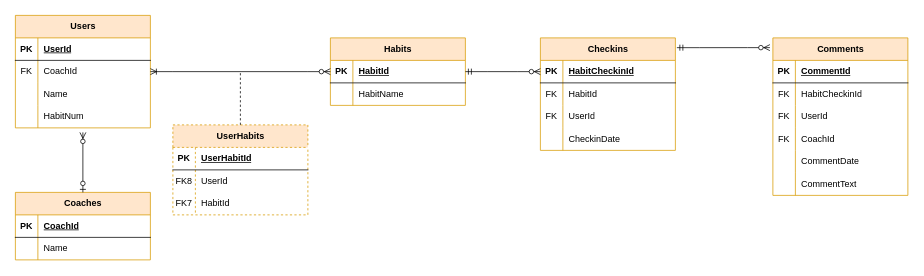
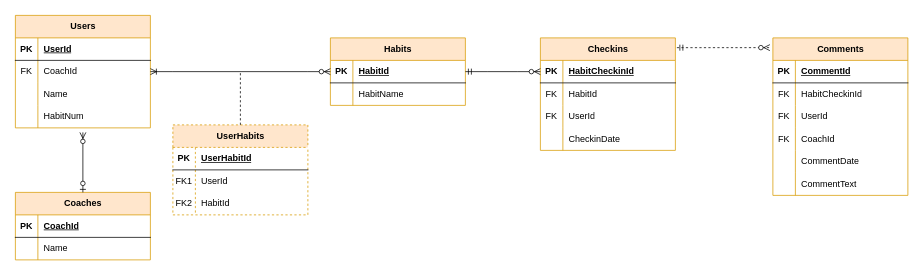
  <mxCell id="0" />
  <mxCell id="1" parent="0" />
  <mxCell id="2" value="Users" style="shape=table;startSize=30;container=1;collapsible=1;childLayout=tableLayout;fixedRows=1;rowLines=0;fontStyle=1;align=center;resizeLast=1;html=1;fillColor=#ffe6cc;strokeColor=#d79b00;" vertex="1" parent="1"><mxGeometry x="20" y="20" width="180" height="150" as="geometry"><mxRectangle x="70" y="210" width="70" height="30" as="alternateBounds" /></mxGeometry></mxCell>
  <mxCell id="3" value="" style="shape=tableRow;horizontal=0;startSize=0;swimlaneHead=0;swimlaneBody=0;fillColor=none;collapsible=0;dropTarget=0;points=[[0,0.5],[1,0.5]];portConstraint=eastwest;top=0;left=0;right=0;bottom=1;" vertex="1" parent="2"><mxGeometry y="30" width="180" height="30" as="geometry" /></mxCell>
  <mxCell id="4" value="PK" style="shape=partialRectangle;connectable=0;fillColor=none;top=0;left=0;bottom=0;right=0;fontStyle=1;overflow=hidden;whiteSpace=wrap;html=1;" vertex="1" parent="3"><mxGeometry width="30" height="30" as="geometry"><mxRectangle width="30" height="30" as="alternateBounds" /></mxGeometry></mxCell>
  <mxCell id="5" value="UserId" style="shape=partialRectangle;connectable=0;fillColor=none;top=0;left=0;bottom=0;right=0;align=left;spacingLeft=6;fontStyle=5;overflow=hidden;whiteSpace=wrap;html=1;" vertex="1" parent="3"><mxGeometry x="30" width="150" height="30" as="geometry"><mxRectangle width="150" height="30" as="alternateBounds" /></mxGeometry></mxCell>
  <mxCell id="6" value="" style="shape=tableRow;horizontal=0;startSize=0;swimlaneHead=0;swimlaneBody=0;fillColor=none;collapsible=0;dropTarget=0;points=[[0,0.5],[1,0.5]];portConstraint=eastwest;top=0;left=0;right=0;bottom=0;" vertex="1" parent="2"><mxGeometry y="60" width="180" height="30" as="geometry" /></mxCell>
  <mxCell id="7" value="FK" style="shape=partialRectangle;connectable=0;fillColor=none;top=0;left=0;bottom=0;right=0;editable=1;overflow=hidden;whiteSpace=wrap;html=1;" vertex="1" parent="6"><mxGeometry width="30" height="30" as="geometry"><mxRectangle width="30" height="30" as="alternateBounds" /></mxGeometry></mxCell>
  <mxCell id="8" value="CoachId" style="shape=partialRectangle;connectable=0;fillColor=none;top=0;left=0;bottom=0;right=0;align=left;spacingLeft=6;overflow=hidden;whiteSpace=wrap;html=1;" vertex="1" parent="6"><mxGeometry x="30" width="150" height="30" as="geometry"><mxRectangle width="150" height="30" as="alternateBounds" /></mxGeometry></mxCell>
  <mxCell id="9" value="" style="shape=tableRow;horizontal=0;startSize=0;swimlaneHead=0;swimlaneBody=0;fillColor=none;collapsible=0;dropTarget=0;points=[[0,0.5],[1,0.5]];portConstraint=eastwest;top=0;left=0;right=0;bottom=0;" vertex="1" parent="2"><mxGeometry y="90" width="180" height="30" as="geometry" /></mxCell>
  <mxCell id="10" value="" style="shape=partialRectangle;connectable=0;fillColor=none;top=0;left=0;bottom=0;right=0;editable=1;overflow=hidden;whiteSpace=wrap;html=1;" vertex="1" parent="9"><mxGeometry width="30" height="30" as="geometry"><mxRectangle width="30" height="30" as="alternateBounds" /></mxGeometry></mxCell>
  <mxCell id="11" value="Name" style="shape=partialRectangle;connectable=0;fillColor=none;top=0;left=0;bottom=0;right=0;align=left;spacingLeft=6;overflow=hidden;whiteSpace=wrap;html=1;" vertex="1" parent="9"><mxGeometry x="30" width="150" height="30" as="geometry"><mxRectangle width="150" height="30" as="alternateBounds" /></mxGeometry></mxCell>
  <mxCell id="12" value="" style="shape=tableRow;horizontal=0;startSize=0;swimlaneHead=0;swimlaneBody=0;fillColor=none;collapsible=0;dropTarget=0;points=[[0,0.5],[1,0.5]];portConstraint=eastwest;top=0;left=0;right=0;bottom=0;" vertex="1" parent="2"><mxGeometry y="120" width="180" height="30" as="geometry" /></mxCell>
  <mxCell id="13" value="" style="shape=partialRectangle;connectable=0;fillColor=none;top=0;left=0;bottom=0;right=0;editable=1;overflow=hidden;whiteSpace=wrap;html=1;" vertex="1" parent="12"><mxGeometry width="30" height="30" as="geometry"><mxRectangle width="30" height="30" as="alternateBounds" /></mxGeometry></mxCell>
  <mxCell id="14" value="HabitNum" style="shape=partialRectangle;connectable=0;fillColor=none;top=0;left=0;bottom=0;right=0;align=left;spacingLeft=6;overflow=hidden;whiteSpace=wrap;html=1;" vertex="1" parent="12"><mxGeometry x="30" width="150" height="30" as="geometry"><mxRectangle width="150" height="30" as="alternateBounds" /></mxGeometry></mxCell>
  <mxCell id="15" value="Coaches" style="shape=table;startSize=30;container=1;collapsible=1;childLayout=tableLayout;fixedRows=1;rowLines=0;fontStyle=1;align=center;resizeLast=1;html=1;fillColor=#ffe6cc;strokeColor=#d79b00;" vertex="1" parent="1"><mxGeometry x="20" y="256" width="180" height="90" as="geometry" /></mxCell>
  <mxCell id="16" value="" style="shape=tableRow;horizontal=0;startSize=0;swimlaneHead=0;swimlaneBody=0;fillColor=none;collapsible=0;dropTarget=0;points=[[0,0.5],[1,0.5]];portConstraint=eastwest;top=0;left=0;right=0;bottom=1;" vertex="1" parent="15"><mxGeometry y="30" width="180" height="30" as="geometry" /></mxCell>
  <mxCell id="17" value="PK" style="shape=partialRectangle;connectable=0;fillColor=none;top=0;left=0;bottom=0;right=0;fontStyle=1;overflow=hidden;whiteSpace=wrap;html=1;" vertex="1" parent="16"><mxGeometry width="30" height="30" as="geometry"><mxRectangle width="30" height="30" as="alternateBounds" /></mxGeometry></mxCell>
  <mxCell id="18" value="CoachId" style="shape=partialRectangle;connectable=0;fillColor=none;top=0;left=0;bottom=0;right=0;align=left;spacingLeft=6;fontStyle=5;overflow=hidden;whiteSpace=wrap;html=1;" vertex="1" parent="16"><mxGeometry x="30" width="150" height="30" as="geometry"><mxRectangle width="150" height="30" as="alternateBounds" /></mxGeometry></mxCell>
  <mxCell id="19" value="" style="shape=tableRow;horizontal=0;startSize=0;swimlaneHead=0;swimlaneBody=0;fillColor=none;collapsible=0;dropTarget=0;points=[[0,0.5],[1,0.5]];portConstraint=eastwest;top=0;left=0;right=0;bottom=0;" vertex="1" parent="15"><mxGeometry y="60" width="180" height="30" as="geometry" /></mxCell>
  <mxCell id="20" value="" style="shape=partialRectangle;connectable=0;fillColor=none;top=0;left=0;bottom=0;right=0;editable=1;overflow=hidden;whiteSpace=wrap;html=1;" vertex="1" parent="19"><mxGeometry width="30" height="30" as="geometry"><mxRectangle width="30" height="30" as="alternateBounds" /></mxGeometry></mxCell>
  <mxCell id="21" value="Name" style="shape=partialRectangle;connectable=0;fillColor=none;top=0;left=0;bottom=0;right=0;align=left;spacingLeft=6;overflow=hidden;whiteSpace=wrap;html=1;" vertex="1" parent="19"><mxGeometry x="30" width="150" height="30" as="geometry"><mxRectangle width="150" height="30" as="alternateBounds" /></mxGeometry></mxCell>
  <mxCell id="22" value="" style="fontSize=12;html=1;endArrow=ERzeroToMany;startArrow=ERzeroToOne;rounded=0;exitX=0.5;exitY=0;exitDx=0;exitDy=0;" edge="1" parent="1" source="15"><mxGeometry width="100" height="100" relative="1" as="geometry"><mxPoint x="270" y="316" as="sourcePoint" /><mxPoint x="110" y="176" as="targetPoint" /></mxGeometry></mxCell>
  <mxCell id="23" value="Habits" style="shape=table;startSize=30;container=1;collapsible=1;childLayout=tableLayout;fixedRows=1;rowLines=0;fontStyle=1;align=center;resizeLast=1;html=1;fillColor=#ffe6cc;strokeColor=#d79b00;" vertex="1" parent="1"><mxGeometry x="440" y="50" width="180" height="90" as="geometry" /></mxCell>
  <mxCell id="24" value="" style="shape=tableRow;horizontal=0;startSize=0;swimlaneHead=0;swimlaneBody=0;fillColor=none;collapsible=0;dropTarget=0;points=[[0,0.5],[1,0.5]];portConstraint=eastwest;top=0;left=0;right=0;bottom=1;" vertex="1" parent="23"><mxGeometry y="30" width="180" height="30" as="geometry" /></mxCell>
  <mxCell id="25" value="PK" style="shape=partialRectangle;connectable=0;fillColor=none;top=0;left=0;bottom=0;right=0;fontStyle=1;overflow=hidden;whiteSpace=wrap;html=1;" vertex="1" parent="24"><mxGeometry width="30" height="30" as="geometry"><mxRectangle width="30" height="30" as="alternateBounds" /></mxGeometry></mxCell>
  <mxCell id="26" value="HabitId" style="shape=partialRectangle;connectable=0;fillColor=none;top=0;left=0;bottom=0;right=0;align=left;spacingLeft=6;fontStyle=5;overflow=hidden;whiteSpace=wrap;html=1;" vertex="1" parent="24"><mxGeometry x="30" width="150" height="30" as="geometry"><mxRectangle width="150" height="30" as="alternateBounds" /></mxGeometry></mxCell>
  <mxCell id="27" value="" style="shape=tableRow;horizontal=0;startSize=0;swimlaneHead=0;swimlaneBody=0;fillColor=none;collapsible=0;dropTarget=0;points=[[0,0.5],[1,0.5]];portConstraint=eastwest;top=0;left=0;right=0;bottom=0;" vertex="1" parent="23"><mxGeometry y="60" width="180" height="30" as="geometry" /></mxCell>
  <mxCell id="28" value="" style="shape=partialRectangle;connectable=0;fillColor=none;top=0;left=0;bottom=0;right=0;editable=1;overflow=hidden;whiteSpace=wrap;html=1;" vertex="1" parent="27"><mxGeometry width="30" height="30" as="geometry"><mxRectangle width="30" height="30" as="alternateBounds" /></mxGeometry></mxCell>
  <mxCell id="29" value="HabitName" style="shape=partialRectangle;connectable=0;fillColor=none;top=0;left=0;bottom=0;right=0;align=left;spacingLeft=6;overflow=hidden;whiteSpace=wrap;html=1;" vertex="1" parent="27"><mxGeometry x="30" width="150" height="30" as="geometry"><mxRectangle width="150" height="30" as="alternateBounds" /></mxGeometry></mxCell>
  <mxCell id="30" value="UserHabits" style="shape=table;startSize=30;container=1;collapsible=1;childLayout=tableLayout;fixedRows=1;rowLines=0;fontStyle=1;align=center;resizeLast=1;html=1;fillColor=#ffe6cc;strokeColor=#d79b00;dashed=1;" vertex="1" parent="1"><mxGeometry x="230" y="166" width="180" height="120" as="geometry" /></mxCell>
  <mxCell id="31" value="" style="shape=tableRow;horizontal=0;startSize=0;swimlaneHead=0;swimlaneBody=0;fillColor=none;collapsible=0;dropTarget=0;points=[[0,0.5],[1,0.5]];portConstraint=eastwest;top=0;left=0;right=0;bottom=1;" vertex="1" parent="30"><mxGeometry y="30" width="180" height="30" as="geometry" /></mxCell>
  <mxCell id="32" value="PK" style="shape=partialRectangle;connectable=0;fillColor=none;top=0;left=0;bottom=0;right=0;fontStyle=1;overflow=hidden;whiteSpace=wrap;html=1;" vertex="1" parent="31"><mxGeometry width="30" height="30" as="geometry"><mxRectangle width="30" height="30" as="alternateBounds" /></mxGeometry></mxCell>
  <mxCell id="33" value="UserHabitId" style="shape=partialRectangle;connectable=0;fillColor=none;top=0;left=0;bottom=0;right=0;align=left;spacingLeft=6;fontStyle=5;overflow=hidden;whiteSpace=wrap;html=1;" vertex="1" parent="31"><mxGeometry x="30" width="150" height="30" as="geometry"><mxRectangle width="150" height="30" as="alternateBounds" /></mxGeometry></mxCell>
  <mxCell id="34" value="" style="shape=tableRow;horizontal=0;startSize=0;swimlaneHead=0;swimlaneBody=0;fillColor=none;collapsible=0;dropTarget=0;points=[[0,0.5],[1,0.5]];portConstraint=eastwest;top=0;left=0;right=0;bottom=0;" vertex="1" parent="30"><mxGeometry y="60" width="180" height="30" as="geometry" /></mxCell>
- <mxCell id="35" value="FK8" style="shape=partialRectangle;connectable=0;fillColor=none;top=0;left=0;bottom=0;right=0;editable=1;overflow=hidden;whiteSpace=wrap;html=1;" vertex="1" parent="34"><mxGeometry width="30" height="30" as="geometry"><mxRectangle width="30" height="30" as="alternateBounds" /></mxGeometry></mxCell>
+ <mxCell id="35" value="FK1" style="shape=partialRectangle;connectable=0;fillColor=none;top=0;left=0;bottom=0;right=0;editable=1;overflow=hidden;whiteSpace=wrap;html=1;" vertex="1" parent="34"><mxGeometry width="30" height="30" as="geometry"><mxRectangle width="30" height="30" as="alternateBounds" /></mxGeometry></mxCell>
  <mxCell id="36" value="UserId" style="shape=partialRectangle;connectable=0;fillColor=none;top=0;left=0;bottom=0;right=0;align=left;spacingLeft=6;overflow=hidden;whiteSpace=wrap;html=1;" vertex="1" parent="34"><mxGeometry x="30" width="150" height="30" as="geometry"><mxRectangle width="150" height="30" as="alternateBounds" /></mxGeometry></mxCell>
  <mxCell id="37" value="" style="shape=tableRow;horizontal=0;startSize=0;swimlaneHead=0;swimlaneBody=0;fillColor=none;collapsible=0;dropTarget=0;points=[[0,0.5],[1,0.5]];portConstraint=eastwest;top=0;left=0;right=0;bottom=0;" vertex="1" parent="30"><mxGeometry y="90" width="180" height="30" as="geometry" /></mxCell>
- <mxCell id="38" value="FK7" style="shape=partialRectangle;connectable=0;fillColor=none;top=0;left=0;bottom=0;right=0;editable=1;overflow=hidden;whiteSpace=wrap;html=1;" vertex="1" parent="37"><mxGeometry width="30" height="30" as="geometry"><mxRectangle width="30" height="30" as="alternateBounds" /></mxGeometry></mxCell>
+ <mxCell id="38" value="FK2" style="shape=partialRectangle;connectable=0;fillColor=none;top=0;left=0;bottom=0;right=0;editable=1;overflow=hidden;whiteSpace=wrap;html=1;" vertex="1" parent="37"><mxGeometry width="30" height="30" as="geometry"><mxRectangle width="30" height="30" as="alternateBounds" /></mxGeometry></mxCell>
  <mxCell id="39" value="HabitId" style="shape=partialRectangle;connectable=0;fillColor=none;top=0;left=0;bottom=0;right=0;align=left;spacingLeft=6;overflow=hidden;whiteSpace=wrap;html=1;" vertex="1" parent="37"><mxGeometry x="30" width="150" height="30" as="geometry"><mxRectangle width="150" height="30" as="alternateBounds" /></mxGeometry></mxCell>
  <mxCell id="40" value="Checkins" style="shape=table;startSize=30;container=1;collapsible=1;childLayout=tableLayout;fixedRows=1;rowLines=0;fontStyle=1;align=center;resizeLast=1;html=1;fillColor=#ffe6cc;strokeColor=#d79b00;" vertex="1" parent="1"><mxGeometry x="720" y="50" width="180" height="150" as="geometry" /></mxCell>
  <mxCell id="41" value="" style="shape=tableRow;horizontal=0;startSize=0;swimlaneHead=0;swimlaneBody=0;fillColor=none;collapsible=0;dropTarget=0;points=[[0,0.5],[1,0.5]];portConstraint=eastwest;top=0;left=0;right=0;bottom=1;" vertex="1" parent="40"><mxGeometry y="30" width="180" height="30" as="geometry" /></mxCell>
  <mxCell id="42" value="PK" style="shape=partialRectangle;connectable=0;fillColor=none;top=0;left=0;bottom=0;right=0;fontStyle=1;overflow=hidden;whiteSpace=wrap;html=1;" vertex="1" parent="41"><mxGeometry width="30" height="30" as="geometry"><mxRectangle width="30" height="30" as="alternateBounds" /></mxGeometry></mxCell>
  <mxCell id="43" value="HabitCheckinId" style="shape=partialRectangle;connectable=0;fillColor=none;top=0;left=0;bottom=0;right=0;align=left;spacingLeft=6;fontStyle=5;overflow=hidden;whiteSpace=wrap;html=1;" vertex="1" parent="41"><mxGeometry x="30" width="150" height="30" as="geometry"><mxRectangle width="150" height="30" as="alternateBounds" /></mxGeometry></mxCell>
  <mxCell id="44" value="" style="shape=tableRow;horizontal=0;startSize=0;swimlaneHead=0;swimlaneBody=0;fillColor=none;collapsible=0;dropTarget=0;points=[[0,0.5],[1,0.5]];portConstraint=eastwest;top=0;left=0;right=0;bottom=0;" vertex="1" parent="40"><mxGeometry y="60" width="180" height="30" as="geometry" /></mxCell>
  <mxCell id="45" value="FK" style="shape=partialRectangle;connectable=0;fillColor=none;top=0;left=0;bottom=0;right=0;editable=1;overflow=hidden;whiteSpace=wrap;html=1;" vertex="1" parent="44"><mxGeometry width="30" height="30" as="geometry"><mxRectangle width="30" height="30" as="alternateBounds" /></mxGeometry></mxCell>
  <mxCell id="46" value="HabitId" style="shape=partialRectangle;connectable=0;fillColor=none;top=0;left=0;bottom=0;right=0;align=left;spacingLeft=6;overflow=hidden;whiteSpace=wrap;html=1;" vertex="1" parent="44"><mxGeometry x="30" width="150" height="30" as="geometry"><mxRectangle width="150" height="30" as="alternateBounds" /></mxGeometry></mxCell>
  <mxCell id="47" value="" style="shape=tableRow;horizontal=0;startSize=0;swimlaneHead=0;swimlaneBody=0;fillColor=none;collapsible=0;dropTarget=0;points=[[0,0.5],[1,0.5]];portConstraint=eastwest;top=0;left=0;right=0;bottom=0;" vertex="1" parent="40"><mxGeometry y="90" width="180" height="30" as="geometry" /></mxCell>
  <mxCell id="48" value="FK" style="shape=partialRectangle;connectable=0;fillColor=none;top=0;left=0;bottom=0;right=0;editable=1;overflow=hidden;whiteSpace=wrap;html=1;" vertex="1" parent="47"><mxGeometry width="30" height="30" as="geometry"><mxRectangle width="30" height="30" as="alternateBounds" /></mxGeometry></mxCell>
  <mxCell id="49" value="UserId" style="shape=partialRectangle;connectable=0;fillColor=none;top=0;left=0;bottom=0;right=0;align=left;spacingLeft=6;overflow=hidden;whiteSpace=wrap;html=1;" vertex="1" parent="47"><mxGeometry x="30" width="150" height="30" as="geometry"><mxRectangle width="150" height="30" as="alternateBounds" /></mxGeometry></mxCell>
  <mxCell id="50" value="" style="shape=tableRow;horizontal=0;startSize=0;swimlaneHead=0;swimlaneBody=0;fillColor=none;collapsible=0;dropTarget=0;points=[[0,0.5],[1,0.5]];portConstraint=eastwest;top=0;left=0;right=0;bottom=0;" vertex="1" parent="40"><mxGeometry y="120" width="180" height="30" as="geometry" /></mxCell>
  <mxCell id="51" value="" style="shape=partialRectangle;connectable=0;fillColor=none;top=0;left=0;bottom=0;right=0;editable=1;overflow=hidden;whiteSpace=wrap;html=1;" vertex="1" parent="50"><mxGeometry width="30" height="30" as="geometry"><mxRectangle width="30" height="30" as="alternateBounds" /></mxGeometry></mxCell>
  <mxCell id="52" value="CheckinDate" style="shape=partialRectangle;connectable=0;fillColor=none;top=0;left=0;bottom=0;right=0;align=left;spacingLeft=6;overflow=hidden;whiteSpace=wrap;html=1;" vertex="1" parent="50"><mxGeometry x="30" width="150" height="30" as="geometry"><mxRectangle width="150" height="30" as="alternateBounds" /></mxGeometry></mxCell>
  <mxCell id="53" value="Comments" style="shape=table;startSize=30;container=1;collapsible=1;childLayout=tableLayout;fixedRows=1;rowLines=0;fontStyle=1;align=center;resizeLast=1;html=1;fillColor=#ffe6cc;strokeColor=#d79b00;" vertex="1" parent="1"><mxGeometry x="1030" y="50" width="180" height="210" as="geometry" /></mxCell>
  <mxCell id="54" value="" style="shape=tableRow;horizontal=0;startSize=0;swimlaneHead=0;swimlaneBody=0;fillColor=none;collapsible=0;dropTarget=0;points=[[0,0.5],[1,0.5]];portConstraint=eastwest;top=0;left=0;right=0;bottom=1;" vertex="1" parent="53"><mxGeometry y="30" width="180" height="30" as="geometry" /></mxCell>
  <mxCell id="55" value="PK" style="shape=partialRectangle;connectable=0;fillColor=none;top=0;left=0;bottom=0;right=0;fontStyle=1;overflow=hidden;whiteSpace=wrap;html=1;" vertex="1" parent="54"><mxGeometry width="30" height="30" as="geometry"><mxRectangle width="30" height="30" as="alternateBounds" /></mxGeometry></mxCell>
  <mxCell id="56" value="CommentId" style="shape=partialRectangle;connectable=0;fillColor=none;top=0;left=0;bottom=0;right=0;align=left;spacingLeft=6;fontStyle=5;overflow=hidden;whiteSpace=wrap;html=1;" vertex="1" parent="54"><mxGeometry x="30" width="150" height="30" as="geometry"><mxRectangle width="150" height="30" as="alternateBounds" /></mxGeometry></mxCell>
  <mxCell id="57" value="" style="shape=tableRow;horizontal=0;startSize=0;swimlaneHead=0;swimlaneBody=0;fillColor=none;collapsible=0;dropTarget=0;points=[[0,0.5],[1,0.5]];portConstraint=eastwest;top=0;left=0;right=0;bottom=0;" vertex="1" parent="53"><mxGeometry y="60" width="180" height="30" as="geometry" /></mxCell>
  <mxCell id="58" value="FK" style="shape=partialRectangle;connectable=0;fillColor=none;top=0;left=0;bottom=0;right=0;editable=1;overflow=hidden;whiteSpace=wrap;html=1;" vertex="1" parent="57"><mxGeometry width="30" height="30" as="geometry"><mxRectangle width="30" height="30" as="alternateBounds" /></mxGeometry></mxCell>
  <mxCell id="59" value="HabitCheckinId" style="shape=partialRectangle;connectable=0;fillColor=none;top=0;left=0;bottom=0;right=0;align=left;spacingLeft=6;overflow=hidden;whiteSpace=wrap;html=1;" vertex="1" parent="57"><mxGeometry x="30" width="150" height="30" as="geometry"><mxRectangle width="150" height="30" as="alternateBounds" /></mxGeometry></mxCell>
  <mxCell id="60" value="" style="shape=tableRow;horizontal=0;startSize=0;swimlaneHead=0;swimlaneBody=0;fillColor=none;collapsible=0;dropTarget=0;points=[[0,0.5],[1,0.5]];portConstraint=eastwest;top=0;left=0;right=0;bottom=0;" vertex="1" parent="53"><mxGeometry y="90" width="180" height="30" as="geometry" /></mxCell>
  <mxCell id="61" value="FK" style="shape=partialRectangle;connectable=0;fillColor=none;top=0;left=0;bottom=0;right=0;editable=1;overflow=hidden;whiteSpace=wrap;html=1;" vertex="1" parent="60"><mxGeometry width="30" height="30" as="geometry"><mxRectangle width="30" height="30" as="alternateBounds" /></mxGeometry></mxCell>
  <mxCell id="62" value="UserId" style="shape=partialRectangle;connectable=0;fillColor=none;top=0;left=0;bottom=0;right=0;align=left;spacingLeft=6;overflow=hidden;whiteSpace=wrap;html=1;" vertex="1" parent="60"><mxGeometry x="30" width="150" height="30" as="geometry"><mxRectangle width="150" height="30" as="alternateBounds" /></mxGeometry></mxCell>
  <mxCell id="63" value="" style="shape=tableRow;horizontal=0;startSize=0;swimlaneHead=0;swimlaneBody=0;fillColor=none;collapsible=0;dropTarget=0;points=[[0,0.5],[1,0.5]];portConstraint=eastwest;top=0;left=0;right=0;bottom=0;" vertex="1" parent="53"><mxGeometry y="120" width="180" height="30" as="geometry" /></mxCell>
  <mxCell id="64" value="FK" style="shape=partialRectangle;connectable=0;fillColor=none;top=0;left=0;bottom=0;right=0;editable=1;overflow=hidden;whiteSpace=wrap;html=1;" vertex="1" parent="63"><mxGeometry width="30" height="30" as="geometry"><mxRectangle width="30" height="30" as="alternateBounds" /></mxGeometry></mxCell>
  <mxCell id="65" value="CoachId" style="shape=partialRectangle;connectable=0;fillColor=none;top=0;left=0;bottom=0;right=0;align=left;spacingLeft=6;overflow=hidden;whiteSpace=wrap;html=1;" vertex="1" parent="63"><mxGeometry x="30" width="150" height="30" as="geometry"><mxRectangle width="150" height="30" as="alternateBounds" /></mxGeometry></mxCell>
  <mxCell id="66" value="" style="shape=tableRow;horizontal=0;startSize=0;swimlaneHead=0;swimlaneBody=0;fillColor=none;collapsible=0;dropTarget=0;points=[[0,0.5],[1,0.5]];portConstraint=eastwest;top=0;left=0;right=0;bottom=0;" vertex="1" parent="53"><mxGeometry y="150" width="180" height="30" as="geometry" /></mxCell>
  <mxCell id="67" value="" style="shape=partialRectangle;connectable=0;fillColor=none;top=0;left=0;bottom=0;right=0;editable=1;overflow=hidden;whiteSpace=wrap;html=1;" vertex="1" parent="66"><mxGeometry width="30" height="30" as="geometry"><mxRectangle width="30" height="30" as="alternateBounds" /></mxGeometry></mxCell>
  <mxCell id="68" value="CommentDate" style="shape=partialRectangle;connectable=0;fillColor=none;top=0;left=0;bottom=0;right=0;align=left;spacingLeft=6;overflow=hidden;whiteSpace=wrap;html=1;" vertex="1" parent="66"><mxGeometry x="30" width="150" height="30" as="geometry"><mxRectangle width="150" height="30" as="alternateBounds" /></mxGeometry></mxCell>
  <mxCell id="69" value="" style="shape=tableRow;horizontal=0;startSize=0;swimlaneHead=0;swimlaneBody=0;fillColor=none;collapsible=0;dropTarget=0;points=[[0,0.5],[1,0.5]];portConstraint=eastwest;top=0;left=0;right=0;bottom=0;" vertex="1" parent="53"><mxGeometry y="180" width="180" height="30" as="geometry" /></mxCell>
  <mxCell id="70" value="" style="shape=partialRectangle;connectable=0;fillColor=none;top=0;left=0;bottom=0;right=0;editable=1;overflow=hidden;whiteSpace=wrap;html=1;" vertex="1" parent="69"><mxGeometry width="30" height="30" as="geometry"><mxRectangle width="30" height="30" as="alternateBounds" /></mxGeometry></mxCell>
  <mxCell id="71" value="CommentText" style="shape=partialRectangle;connectable=0;fillColor=none;top=0;left=0;bottom=0;right=0;align=left;spacingLeft=6;overflow=hidden;whiteSpace=wrap;html=1;" vertex="1" parent="69"><mxGeometry x="30" width="150" height="30" as="geometry"><mxRectangle width="150" height="30" as="alternateBounds" /></mxGeometry></mxCell>
  <mxCell id="72" value="" style="edgeStyle=entityRelationEdgeStyle;fontSize=12;html=1;endArrow=ERoneToMany;startArrow=ERzeroToMany;rounded=0;entryX=1;entryY=0.5;entryDx=0;entryDy=0;" edge="1" parent="1" source="23" target="6"><mxGeometry width="100" height="100" relative="1" as="geometry"><mxPoint x="350" y="96" as="sourcePoint" /><mxPoint x="250" y="126" as="targetPoint" /></mxGeometry></mxCell>
  <mxCell id="73" value="" style="endArrow=none;html=1;rounded=0;exitX=0.5;exitY=0;exitDx=0;exitDy=0;dashed=1;" edge="1" parent="1" source="30"><mxGeometry relative="1" as="geometry"><mxPoint x="360" y="236" as="sourcePoint" /><mxPoint x="320" y="96" as="targetPoint" /></mxGeometry></mxCell>
  <mxCell id="74" value="" style="edgeStyle=entityRelationEdgeStyle;fontSize=12;html=1;endArrow=ERzeroToMany;startArrow=ERmandOne;rounded=0;exitX=1;exitY=0.5;exitDx=0;exitDy=0;entryX=0;entryY=0.5;entryDx=0;entryDy=0;" edge="1" parent="1" source="24" target="41"><mxGeometry width="100" height="100" relative="1" as="geometry"><mxPoint x="510" y="286" as="sourcePoint" /><mxPoint x="719" y="63" as="targetPoint" /></mxGeometry></mxCell>
- <mxCell id="75" value="" style="edgeStyle=entityRelationEdgeStyle;fontSize=12;html=1;endArrow=ERzeroToMany;startArrow=ERmandOne;rounded=0;entryX=-0.022;entryY=0.062;entryDx=0;entryDy=0;exitX=1.011;exitY=0.087;exitDx=0;exitDy=0;exitPerimeter=0;entryPerimeter=0;" edge="1" parent="1" source="40" target="53"><mxGeometry width="100" height="100" relative="1" as="geometry"><mxPoint x="910" y="66" as="sourcePoint" /><mxPoint x="550" y="406" as="targetPoint" /><Array as="points"><mxPoint x="810" y="226" /></Array></mxGeometry></mxCell>
+ <mxCell id="75" value="" style="edgeStyle=entityRelationEdgeStyle;fontSize=12;html=1;endArrow=ERzeroToMany;startArrow=ERmandOne;rounded=0;entryX=-0.022;entryY=0.062;entryDx=0;entryDy=0;exitX=1.011;exitY=0.087;exitDx=0;exitDy=0;exitPerimeter=0;entryPerimeter=0;dashed=1;" edge="1" parent="1" source="40" target="53"><mxGeometry width="100" height="100" relative="1" as="geometry"><mxPoint x="910" y="66" as="sourcePoint" /><mxPoint x="550" y="406" as="targetPoint" /><Array as="points"><mxPoint x="810" y="226" /></Array></mxGeometry></mxCell>
